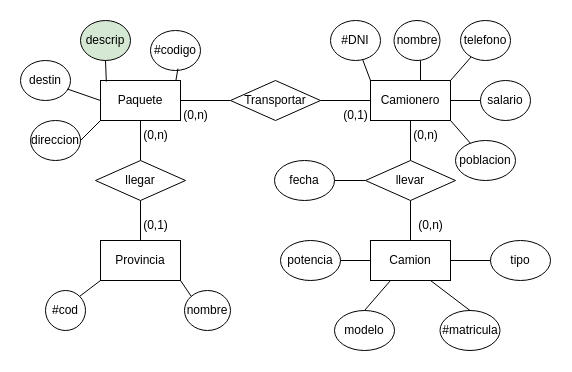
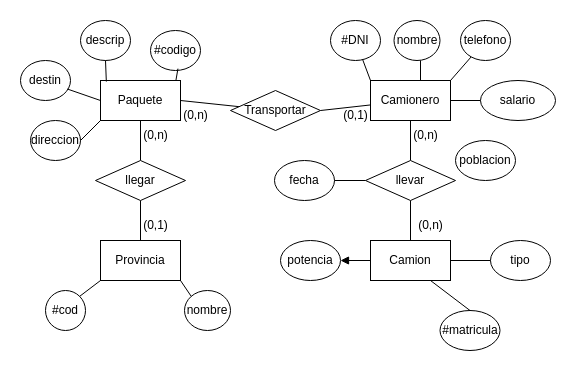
  <mxCell id="0" />
  <mxCell id="1" parent="0" />
  <mxCell id="2" value="Paquete" style="rounded=0;whiteSpace=wrap;html=1;" vertex="1" parent="1"><mxGeometry x="100" y="80" width="80" height="40" as="geometry" /></mxCell>
  <mxCell id="3" value="Camionero" style="rounded=0;whiteSpace=wrap;html=1;" vertex="1" parent="1"><mxGeometry x="370" y="80" width="80" height="40" as="geometry" /></mxCell>
  <mxCell id="4" value="" style="endArrow=none;html=1;rounded=0;exitX=1;exitY=0.5;exitDx=0;exitDy=0;" edge="1" parent="1" source="6" target="3"><mxGeometry width="50" height="50" relative="1" as="geometry"><mxPoint x="370" y="250" as="sourcePoint" /><mxPoint x="420" y="200" as="targetPoint" /></mxGeometry></mxCell>
  <mxCell id="5" value="" style="endArrow=none;html=1;rounded=0;exitX=1;exitY=0.5;exitDx=0;exitDy=0;" edge="1" parent="1" source="2" target="6"><mxGeometry width="50" height="50" relative="1" as="geometry"><mxPoint x="180" y="100" as="sourcePoint" /><mxPoint x="340" y="100" as="targetPoint" /></mxGeometry></mxCell>
- <mxCell id="6" value="Transportar" style="rhombus;whiteSpace=wrap;html=1;" vertex="1" parent="1"><mxGeometry x="230" y="80" width="90" height="40" as="geometry" /></mxCell>
+ <mxCell id="6" value="Transportar" style="rhombus;whiteSpace=wrap;html=1;" vertex="1" parent="1"><mxGeometry x="230" y="90" width="90" height="40" as="geometry" /></mxCell>
  <mxCell id="7" value="#DNI" style="ellipse;whiteSpace=wrap;html=1;" vertex="1" parent="1"><mxGeometry x="330" y="20" width="50" height="40" as="geometry" /></mxCell>
  <mxCell id="8" value="nombre" style="ellipse;whiteSpace=wrap;html=1;" vertex="1" parent="1"><mxGeometry x="393.5" y="20" width="46" height="40" as="geometry" /></mxCell>
  <mxCell id="9" value="telefono" style="ellipse;whiteSpace=wrap;html=1;" vertex="1" parent="1"><mxGeometry x="460" y="20" width="50" height="40" as="geometry" /></mxCell>
- <mxCell id="10" value="salario" style="ellipse;whiteSpace=wrap;html=1;" vertex="1" parent="1"><mxGeometry x="480" y="80" width="50" height="40" as="geometry" /></mxCell>
+ <mxCell id="10" value="salario" style="ellipse;whiteSpace=wrap;html=1;" vertex="1" parent="1"><mxGeometry x="480" y="80" width="75" height="40" as="geometry" /></mxCell>
  <mxCell id="11" value="poblacion" style="ellipse;whiteSpace=wrap;html=1;" vertex="1" parent="1"><mxGeometry x="455" y="140" width="60" height="40" as="geometry" /></mxCell>
  <mxCell id="12" value="#codigo" style="ellipse;whiteSpace=wrap;html=1;" vertex="1" parent="1"><mxGeometry x="150" y="30" width="50" height="40" as="geometry" /></mxCell>
- <mxCell id="13" value="descrip" style="ellipse;whiteSpace=wrap;html=1;fillColor=#d5e8d4;" vertex="1" parent="1"><mxGeometry x="80" y="20" width="50" height="40" as="geometry" /></mxCell>
+ <mxCell id="13" value="descrip" style="ellipse;whiteSpace=wrap;html=1;" vertex="1" parent="1"><mxGeometry x="80" y="20" width="50" height="40" as="geometry" /></mxCell>
  <mxCell id="14" value="destin" style="ellipse;whiteSpace=wrap;html=1;" vertex="1" parent="1"><mxGeometry x="20" y="60" width="50" height="40" as="geometry" /></mxCell>
  <mxCell id="15" value="direccion" style="ellipse;whiteSpace=wrap;html=1;" vertex="1" parent="1"><mxGeometry x="30" y="120" width="50" height="40" as="geometry" /></mxCell>
  <mxCell id="16" value="(0,1)" style="text;html=1;align=center;verticalAlign=middle;resizable=0;points=[];autosize=1;strokeColor=none;fillColor=none;" vertex="1" parent="1"><mxGeometry x="330" y="100" width="50" height="30" as="geometry" /></mxCell>
  <mxCell id="17" value="(0,n)" style="text;html=1;align=center;verticalAlign=middle;resizable=0;points=[];autosize=1;strokeColor=none;fillColor=none;" vertex="1" parent="1"><mxGeometry x="170" y="100" width="50" height="30" as="geometry" /></mxCell>
  <mxCell id="18" value="" style="endArrow=none;html=1;rounded=0;exitX=1;exitY=0.5;exitDx=0;exitDy=0;entryX=0;entryY=1;entryDx=0;entryDy=0;" edge="1" parent="1" source="15" target="2"><mxGeometry width="50" height="50" relative="1" as="geometry"><mxPoint x="160" y="110" as="sourcePoint" /><mxPoint x="210" y="60" as="targetPoint" /></mxGeometry></mxCell>
  <mxCell id="19" value="" style="endArrow=none;html=1;rounded=0;exitX=0;exitY=0.5;exitDx=0;exitDy=0;entryX=0.935;entryY=0.712;entryDx=0;entryDy=0;entryPerimeter=0;" edge="1" parent="1" source="2" target="14"><mxGeometry width="50" height="50" relative="1" as="geometry"><mxPoint x="70" y="110" as="sourcePoint" /><mxPoint x="90" y="90" as="targetPoint" /></mxGeometry></mxCell>
  <mxCell id="20" value="" style="endArrow=none;html=1;rounded=0;exitX=0.073;exitY=0.027;exitDx=0;exitDy=0;exitPerimeter=0;" edge="1" parent="1" source="2" target="13"><mxGeometry width="50" height="50" relative="1" as="geometry"><mxPoint x="140" y="100" as="sourcePoint" /><mxPoint x="190" y="50" as="targetPoint" /></mxGeometry></mxCell>
  <mxCell id="21" value="" style="endArrow=none;html=1;rounded=0;exitX=0.073;exitY=0.027;exitDx=0;exitDy=0;exitPerimeter=0;entryX=0.549;entryY=0.954;entryDx=0;entryDy=0;entryPerimeter=0;" edge="1" parent="1" target="12"><mxGeometry width="50" height="50" relative="1" as="geometry"><mxPoint x="175.42" y="79.92" as="sourcePoint" /><mxPoint x="174.42" y="58.92" as="targetPoint" /></mxGeometry></mxCell>
  <mxCell id="22" value="" style="endArrow=none;html=1;rounded=0;exitX=0;exitY=0;exitDx=0;exitDy=0;" edge="1" parent="1" source="3" target="7"><mxGeometry width="50" height="50" relative="1" as="geometry"><mxPoint x="370" y="100" as="sourcePoint" /><mxPoint x="420" y="50" as="targetPoint" /></mxGeometry></mxCell>
  <mxCell id="23" value="" style="endArrow=none;html=1;rounded=0;exitX=0.625;exitY=0;exitDx=0;exitDy=0;exitPerimeter=0;" edge="1" parent="1" source="3"><mxGeometry width="50" height="50" relative="1" as="geometry"><mxPoint x="370" y="100" as="sourcePoint" /><mxPoint x="420" y="60" as="targetPoint" /><Array as="points" /></mxGeometry></mxCell>
  <mxCell id="24" value="" style="endArrow=none;html=1;rounded=0;exitX=1;exitY=0;exitDx=0;exitDy=0;" edge="1" parent="1" source="3" target="9"><mxGeometry width="50" height="50" relative="1" as="geometry"><mxPoint x="370" y="100" as="sourcePoint" /><mxPoint x="420" y="50" as="targetPoint" /></mxGeometry></mxCell>
  <mxCell id="25" value="" style="endArrow=none;html=1;rounded=0;exitX=1;exitY=0.5;exitDx=0;exitDy=0;entryX=0;entryY=0.5;entryDx=0;entryDy=0;" edge="1" parent="1" source="3" target="10"><mxGeometry width="50" height="50" relative="1" as="geometry"><mxPoint x="370" y="100" as="sourcePoint" /><mxPoint x="420" y="50" as="targetPoint" /></mxGeometry></mxCell>
- <mxCell id="26" value="" style="endArrow=none;html=1;rounded=0;exitX=1;exitY=1;exitDx=0;exitDy=0;" edge="1" parent="1" source="3" target="11"><mxGeometry width="50" height="50" relative="1" as="geometry"><mxPoint x="370" y="100" as="sourcePoint" /><mxPoint x="420" y="50" as="targetPoint" /></mxGeometry></mxCell>
  <mxCell id="27" value="Provincia" style="rounded=0;whiteSpace=wrap;html=1;" vertex="1" parent="1"><mxGeometry x="100" y="240" width="80" height="40" as="geometry" /></mxCell>
  <mxCell id="28" value="" style="endArrow=none;html=1;rounded=0;exitX=0.5;exitY=0;exitDx=0;exitDy=0;" edge="1" parent="1" source="30" target="2"><mxGeometry width="50" height="50" relative="1" as="geometry"><mxPoint x="260" y="130" as="sourcePoint" /><mxPoint x="310" y="80" as="targetPoint" /></mxGeometry></mxCell>
  <mxCell id="29" value="" style="endArrow=none;html=1;rounded=0;exitX=0.5;exitY=0;exitDx=0;exitDy=0;" edge="1" parent="1" source="27" target="30"><mxGeometry width="50" height="50" relative="1" as="geometry"><mxPoint x="140" y="240" as="sourcePoint" /><mxPoint x="140" y="120" as="targetPoint" /></mxGeometry></mxCell>
  <mxCell id="30" value="llegar" style="rhombus;whiteSpace=wrap;html=1;" vertex="1" parent="1"><mxGeometry x="95" y="160" width="90" height="40" as="geometry" /></mxCell>
  <mxCell id="31" value="#cod" style="ellipse;whiteSpace=wrap;html=1;" vertex="1" parent="1"><mxGeometry x="45" y="290" width="40" height="40" as="geometry" /></mxCell>
  <mxCell id="32" value="nombre" style="ellipse;whiteSpace=wrap;html=1;" vertex="1" parent="1"><mxGeometry x="184" y="290" width="46" height="40" as="geometry" /></mxCell>
  <mxCell id="33" value="" style="endArrow=none;html=1;rounded=0;exitX=1;exitY=0;exitDx=0;exitDy=0;entryX=0;entryY=1;entryDx=0;entryDy=0;" edge="1" parent="1" source="31" target="27"><mxGeometry width="50" height="50" relative="1" as="geometry"><mxPoint x="260" y="130" as="sourcePoint" /><mxPoint x="310" y="80" as="targetPoint" /></mxGeometry></mxCell>
  <mxCell id="34" value="" style="endArrow=none;html=1;rounded=0;exitX=1;exitY=1;exitDx=0;exitDy=0;entryX=0;entryY=0;entryDx=0;entryDy=0;" edge="1" parent="1" source="27" target="32"><mxGeometry width="50" height="50" relative="1" as="geometry"><mxPoint x="260" y="130" as="sourcePoint" /><mxPoint x="310" y="80" as="targetPoint" /></mxGeometry></mxCell>
  <mxCell id="35" value="(0,1)" style="text;html=1;align=center;verticalAlign=middle;resizable=0;points=[];autosize=1;strokeColor=none;fillColor=none;" vertex="1" parent="1"><mxGeometry x="130" y="210" width="50" height="30" as="geometry" /></mxCell>
  <mxCell id="36" value="(0,n)" style="text;html=1;align=center;verticalAlign=middle;resizable=0;points=[];autosize=1;strokeColor=none;fillColor=none;" vertex="1" parent="1"><mxGeometry x="130" y="120" width="50" height="30" as="geometry" /></mxCell>
  <mxCell id="37" value="Camion" style="rounded=0;whiteSpace=wrap;html=1;" vertex="1" parent="1"><mxGeometry x="370" y="240" width="80" height="40" as="geometry" /></mxCell>
  <mxCell id="38" value="" style="endArrow=none;html=1;rounded=0;exitX=0.5;exitY=0;exitDx=0;exitDy=0;" edge="1" parent="1" source="48"><mxGeometry width="50" height="50" relative="1" as="geometry"><mxPoint x="360" y="130" as="sourcePoint" /><mxPoint x="410" y="120" as="targetPoint" /></mxGeometry></mxCell>
  <mxCell id="39" value="#matricula" style="ellipse;whiteSpace=wrap;html=1;" vertex="1" parent="1"><mxGeometry x="439.5" y="310" width="60" height="40" as="geometry" /></mxCell>
- <mxCell id="40" value="modelo" style="ellipse;whiteSpace=wrap;html=1;" vertex="1" parent="1"><mxGeometry x="334" y="310" width="60" height="40" as="geometry" /></mxCell>
  <mxCell id="41" value="tipo" style="ellipse;whiteSpace=wrap;html=1;" vertex="1" parent="1"><mxGeometry x="490" y="240" width="60" height="40" as="geometry" /></mxCell>
  <mxCell id="42" value="potencia" style="ellipse;whiteSpace=wrap;html=1;" vertex="1" parent="1"><mxGeometry x="280" y="240" width="60" height="40" as="geometry" /></mxCell>
- <mxCell id="43" value="" style="endArrow=none;html=1;rounded=0;exitX=0;exitY=0.5;exitDx=0;exitDy=0;entryX=1;entryY=0.5;entryDx=0;entryDy=0;" edge="1" parent="1" source="37" target="42"><mxGeometry width="50" height="50" relative="1" as="geometry"><mxPoint x="360" y="130" as="sourcePoint" /><mxPoint x="410" y="80" as="targetPoint" /></mxGeometry></mxCell>
- <mxCell id="44" value="" style="endArrow=none;html=1;rounded=0;exitX=0.5;exitY=0;exitDx=0;exitDy=0;entryX=0.25;entryY=1;entryDx=0;entryDy=0;" edge="1" parent="1" source="40" target="37"><mxGeometry width="50" height="50" relative="1" as="geometry"><mxPoint x="360" y="130" as="sourcePoint" /><mxPoint x="410" y="80" as="targetPoint" /></mxGeometry></mxCell>
+ <mxCell id="43" value="" style="endArrow=block;html=1;rounded=0;exitX=0;exitY=0.5;exitDx=0;exitDy=0;entryX=1;entryY=0.5;entryDx=0;entryDy=0;" edge="1" parent="1" source="37" target="42"><mxGeometry width="50" height="50" relative="1" as="geometry"><mxPoint x="360" y="130" as="sourcePoint" /><mxPoint x="410" y="80" as="targetPoint" /></mxGeometry></mxCell>
  <mxCell id="45" value="" style="endArrow=none;html=1;rounded=0;exitX=0.5;exitY=0;exitDx=0;exitDy=0;entryX=0.75;entryY=1;entryDx=0;entryDy=0;" edge="1" parent="1" source="39" target="37"><mxGeometry width="50" height="50" relative="1" as="geometry"><mxPoint x="360" y="130" as="sourcePoint" /><mxPoint x="410" y="80" as="targetPoint" /></mxGeometry></mxCell>
  <mxCell id="46" value="" style="endArrow=none;html=1;rounded=0;exitX=1;exitY=0.5;exitDx=0;exitDy=0;entryX=0;entryY=0.5;entryDx=0;entryDy=0;" edge="1" parent="1" source="37" target="41"><mxGeometry width="50" height="50" relative="1" as="geometry"><mxPoint x="360" y="130" as="sourcePoint" /><mxPoint x="410" y="80" as="targetPoint" /></mxGeometry></mxCell>
  <mxCell id="47" value="" style="endArrow=none;html=1;rounded=0;exitX=0.5;exitY=0;exitDx=0;exitDy=0;" edge="1" parent="1" source="37" target="48"><mxGeometry width="50" height="50" relative="1" as="geometry"><mxPoint x="410" y="240" as="sourcePoint" /><mxPoint x="410" y="120" as="targetPoint" /></mxGeometry></mxCell>
  <mxCell id="48" value="llevar" style="rhombus;whiteSpace=wrap;html=1;" vertex="1" parent="1"><mxGeometry x="365" y="160" width="90" height="40" as="geometry" /></mxCell>
  <mxCell id="49" value="(0,n)" style="text;html=1;align=center;verticalAlign=middle;resizable=0;points=[];autosize=1;strokeColor=none;fillColor=none;" vertex="1" parent="1"><mxGeometry x="405" y="210" width="50" height="30" as="geometry" /></mxCell>
  <mxCell id="50" value="(0,n)" style="text;html=1;align=center;verticalAlign=middle;resizable=0;points=[];autosize=1;strokeColor=none;fillColor=none;" vertex="1" parent="1"><mxGeometry x="400" y="120" width="50" height="30" as="geometry" /></mxCell>
  <mxCell id="51" value="fecha" style="ellipse;whiteSpace=wrap;html=1;" vertex="1" parent="1"><mxGeometry x="274" y="160" width="60" height="40" as="geometry" /></mxCell>
  <mxCell id="52" value="" style="endArrow=none;html=1;rounded=0;exitX=1;exitY=0.5;exitDx=0;exitDy=0;entryX=0;entryY=0.5;entryDx=0;entryDy=0;" edge="1" parent="1" source="51" target="48"><mxGeometry width="50" height="50" relative="1" as="geometry"><mxPoint x="360" y="130" as="sourcePoint" /><mxPoint x="410" y="80" as="targetPoint" /></mxGeometry></mxCell>
